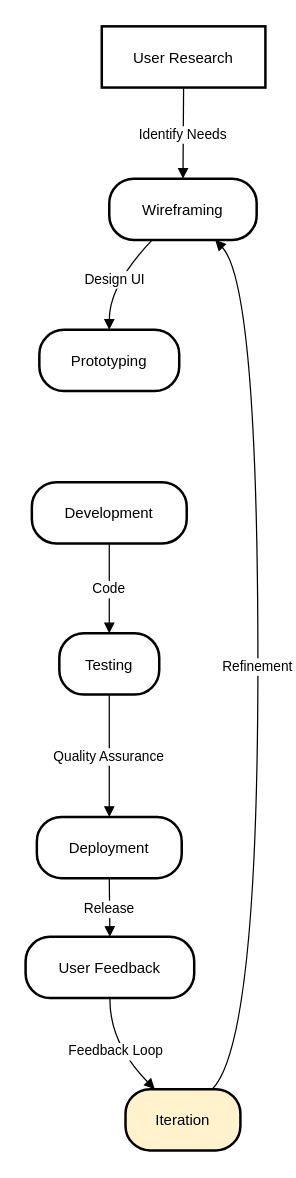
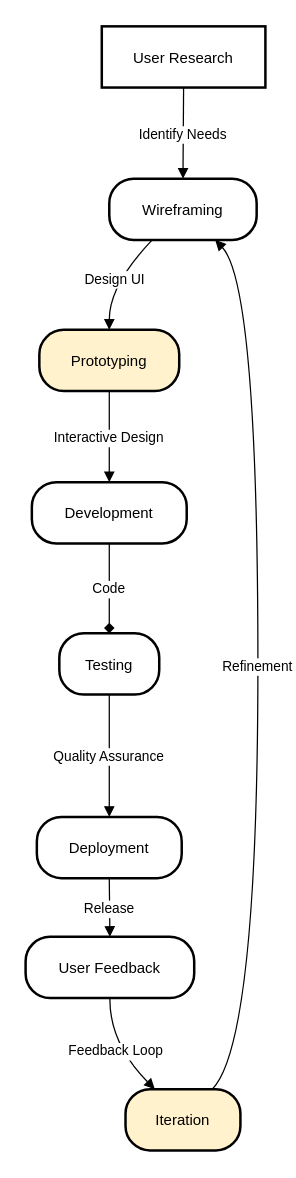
  <mxCell id="0" />
  <mxCell id="1" parent="0" />
  <mxCell id="2" value="User Research" style="arcSize=40;strokeWidth=2;rounded=0;" vertex="1" parent="1"><mxGeometry x="81" y="20" width="131" height="49" as="geometry" /></mxCell>
  <mxCell id="3" value="Wireframing" style="rounded=1;arcSize=40;strokeWidth=2" vertex="1" parent="1"><mxGeometry x="87" y="142" width="118" height="49" as="geometry" /></mxCell>
- <mxCell id="4" value="Prototyping" style="rounded=1;arcSize=40;strokeWidth=2" vertex="1" parent="1"><mxGeometry x="31" y="263" width="112" height="49" as="geometry" /></mxCell>
+ <mxCell id="4" value="Prototyping" style="rounded=1;arcSize=40;strokeWidth=2;fillColor=#fff2cc;" vertex="1" parent="1"><mxGeometry x="31" y="263" width="112" height="49" as="geometry" /></mxCell>
  <mxCell id="5" value="Development" style="rounded=1;arcSize=40;strokeWidth=2" vertex="1" parent="1"><mxGeometry x="25" y="385" width="124" height="49" as="geometry" /></mxCell>
  <mxCell id="6" value="Testing" style="rounded=1;arcSize=40;strokeWidth=2" vertex="1" parent="1"><mxGeometry x="47" y="506" width="80" height="49" as="geometry" /></mxCell>
  <mxCell id="7" value="Deployment" style="rounded=1;arcSize=40;strokeWidth=2" vertex="1" parent="1"><mxGeometry x="29" y="653" width="116" height="49" as="geometry" /></mxCell>
  <mxCell id="8" value="User Feedback" style="rounded=1;arcSize=40;strokeWidth=2" vertex="1" parent="1"><mxGeometry x="20" y="749" width="135" height="49" as="geometry" /></mxCell>
  <mxCell id="9" value="Iteration" style="rounded=1;arcSize=40;strokeWidth=2;fillColor=#fff2cc;" vertex="1" parent="1"><mxGeometry x="100" y="871" width="92" height="49" as="geometry" /></mxCell>
  <mxCell id="10" value="Identify Needs" style="curved=1;startArrow=none;endArrow=block;exitX=0.5;exitY=0.99;entryX=0.5;entryY=-0.01;" edge="1" parent="1" source="2" target="3"><mxGeometry relative="1" as="geometry"><Array as="points" /></mxGeometry></mxCell>
  <mxCell id="11" value="Design UI" style="curved=1;startArrow=none;endArrow=block;exitX=0.3;exitY=0.98;entryX=0.5;entryY=0;" edge="1" parent="1" source="3" target="4"><mxGeometry relative="1" as="geometry"><Array as="points"><mxPoint x="87" y="227" /></Array></mxGeometry></mxCell>
- <mxCell id="13" value="Code" style="curved=1;startArrow=none;endArrow=block;exitX=0.5;exitY=0.98;entryX=0.5;entryY=0;" edge="1" parent="1" source="5" target="6"><mxGeometry relative="1" as="geometry"><Array as="points" /></mxGeometry></mxCell>
+ <mxCell id="12" value="Interactive Design" style="curved=1;startArrow=none;endArrow=block;exitX=0.5;exitY=0.99;entryX=0.5;entryY=-0.01;" edge="1" parent="1" source="4" target="5"><mxGeometry relative="1" as="geometry"><Array as="points" /></mxGeometry></mxCell>
+ <mxCell id="13" value="Code" style="curved=1;startArrow=none;endArrow=diamond;exitX=0.5;exitY=0.98;entryX=0.5;entryY=0;" edge="1" parent="1" source="5" target="6"><mxGeometry relative="1" as="geometry"><Array as="points" /></mxGeometry></mxCell>
  <mxCell id="14" value="Quality Assurance" style="curved=1;startArrow=none;endArrow=block;exitX=0.5;exitY=0.99;entryX=0.5;entryY=-0.01;" edge="1" parent="1" source="6" target="7"><mxGeometry relative="1" as="geometry"><Array as="points" /></mxGeometry></mxCell>
  <mxCell id="15" value="Release" style="curved=1;startArrow=none;endArrow=block;exitX=0.5;exitY=0.98;entryX=0.5;entryY=0;" edge="1" parent="1" source="7" target="8"><mxGeometry relative="1" as="geometry"><Array as="points" /></mxGeometry></mxCell>
  <mxCell id="16" value="Feedback Loop" style="curved=1;startArrow=none;endArrow=block;exitX=0.5;exitY=0.99;entryX=0.25;entryY=-0.01;" edge="1" parent="1" source="8" target="9"><mxGeometry relative="1" as="geometry"><Array as="points"><mxPoint x="87" y="834" /></Array></mxGeometry></mxCell>
  <mxCell id="17" value="Refinement" style="curved=1;startArrow=none;endArrow=block;exitX=0.76;exitY=-0.01;entryX=0.71;entryY=0.98;" edge="1" parent="1" source="9" target="3"><mxGeometry relative="1" as="geometry"><Array as="points"><mxPoint x="206" y="834" /><mxPoint x="206" y="227" /></Array></mxGeometry></mxCell>
